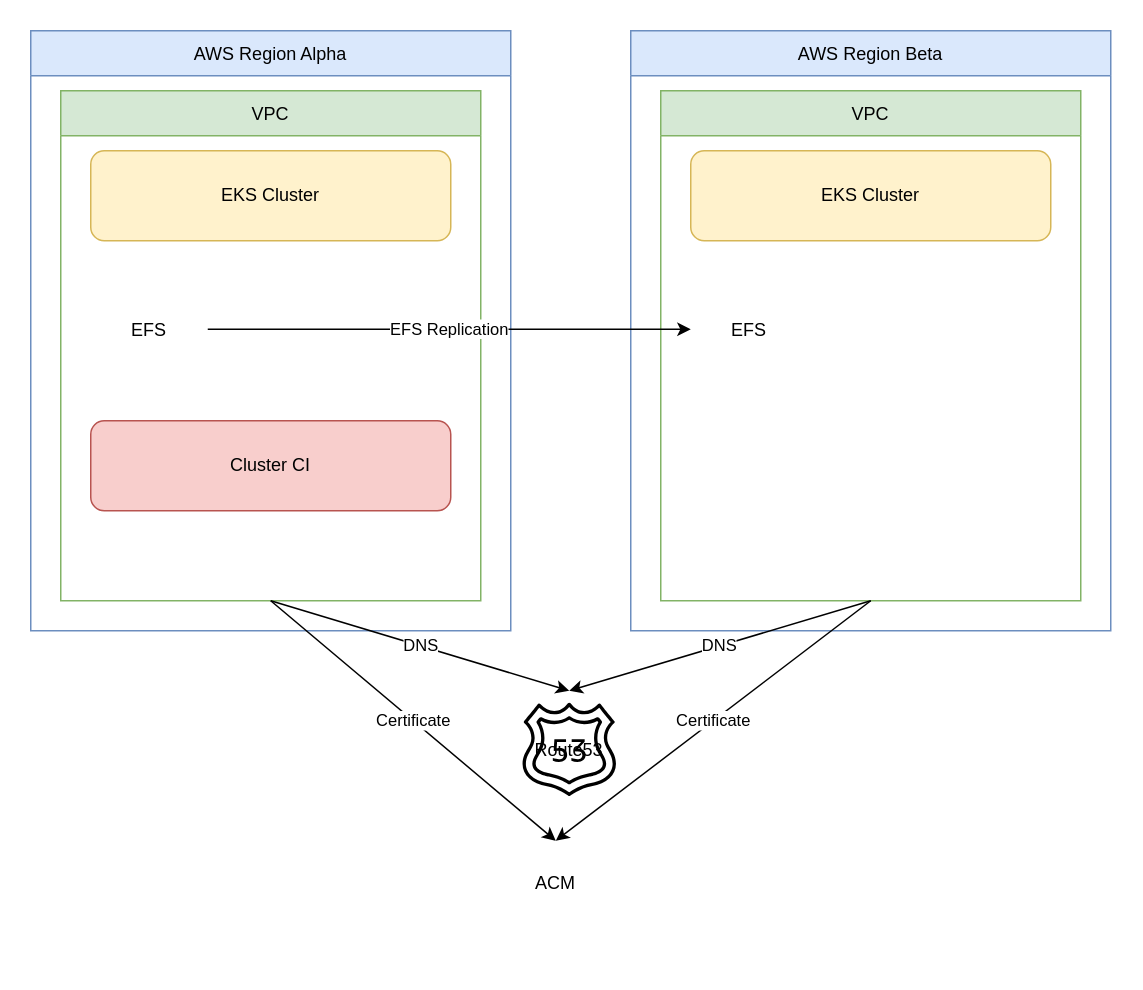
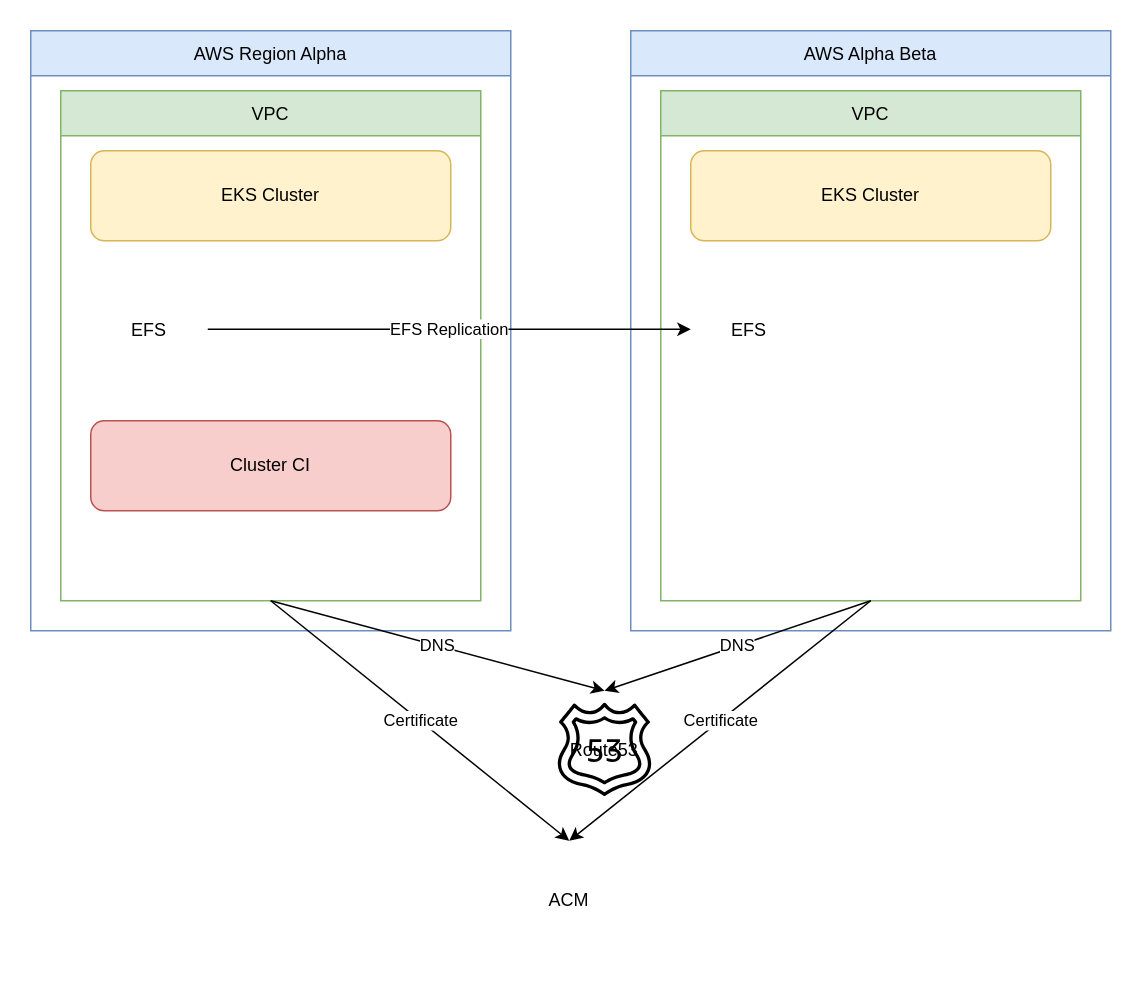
  <mxCell id="0" />
  <mxCell id="1" parent="0" />
  <mxCell id="2" value="AWS Region Alpha" style="swimlane;fontStyle=0;childLayout=stackLayout;horizontal=1;startSize=30;horizontalStack=0;resizeParent=1;resizeParentMax=0;resizeLast=0;collapsible=1;marginBottom=0;fillColor=#dae8fc;strokeColor=#6c8ebf;" vertex="1" parent="1"><mxGeometry x="20" y="20" width="320" height="400" as="geometry" /></mxCell>
- <mxCell id="3" value="AWS Region Beta" style="swimlane;fontStyle=0;childLayout=stackLayout;horizontal=1;startSize=30;horizontalStack=0;resizeParent=1;resizeParentMax=0;resizeLast=0;collapsible=1;marginBottom=0;fillColor=#dae8fc;strokeColor=#6c8ebf;" vertex="1" parent="1"><mxGeometry x="420" y="20" width="320" height="400" as="geometry" /></mxCell>
+ <mxCell id="3" value="AWS Alpha Beta" style="swimlane;fontStyle=0;childLayout=stackLayout;horizontal=1;startSize=30;horizontalStack=0;resizeParent=1;resizeParentMax=0;resizeLast=0;collapsible=1;marginBottom=0;fillColor=#dae8fc;strokeColor=#6c8ebf;" vertex="1" parent="1"><mxGeometry x="420" y="20" width="320" height="400" as="geometry" /></mxCell>
  <mxCell id="4" value="VPC" style="swimlane;fontStyle=0;childLayout=stackLayout;horizontal=1;startSize=30;horizontalStack=0;resizeParent=1;resizeParentMax=0;resizeLast=0;collapsible=1;marginBottom=0;fillColor=#d5e8d4;strokeColor=#82b366;" vertex="1" parent="2"><mxGeometry x="20" y="40" width="280" height="340" as="geometry" /></mxCell>
  <mxCell id="5" value="VPC" style="swimlane;fontStyle=0;childLayout=stackLayout;horizontal=1;startSize=30;horizontalStack=0;resizeParent=1;resizeParentMax=0;resizeLast=0;collapsible=1;marginBottom=0;fillColor=#d5e8d4;strokeColor=#82b366;" vertex="1" parent="3"><mxGeometry x="20" y="40" width="280" height="340" as="geometry" /></mxCell>
  <mxCell id="6" value="EKS Cluster" style="rounded=1;whiteSpace=wrap;html=1;fillColor=#fff2cc;strokeColor=#d6b656;" vertex="1" parent="4"><mxGeometry x="20" y="40" width="240" height="60" as="geometry" /></mxCell>
  <mxCell id="7" value="EKS Cluster" style="rounded=1;whiteSpace=wrap;html=1;fillColor=#fff2cc;strokeColor=#d6b656;" vertex="1" parent="5"><mxGeometry x="20" y="40" width="240" height="60" as="geometry" /></mxCell>
  <mxCell id="8" value="EFS" style="shape=mxgraph.aws4.resourceIcon;resIcon=mxgraph.aws4.efs;" vertex="1" parent="4"><mxGeometry x="20" y="120" width="78" height="78" as="geometry" /></mxCell>
  <mxCell id="9" value="EFS" style="shape=mxgraph.aws4.resourceIcon;resIcon=mxgraph.aws4.efs;" vertex="1" parent="5"><mxGeometry x="20" y="120" width="78" height="78" as="geometry" /></mxCell>
  <mxCell id="10" value="Cluster CI" style="rounded=1;whiteSpace=wrap;html=1;fillColor=#f8cecc;strokeColor=#b85450;" vertex="1" parent="4"><mxGeometry x="20" y="220" width="240" height="60" as="geometry" /></mxCell>
- <mxCell id="11" value="Route53" style="shape=mxgraph.aws4.resourceIcon;resIcon=mxgraph.aws4.route_53;" vertex="1" parent="1"><mxGeometry x="340" y="460" width="78" height="78" as="geometry" /></mxCell>
- <mxCell id="12" value="ACM" style="shape=mxgraph.aws4.resourceIcon;resIcon=mxgraph.aws4.acm;" vertex="1" parent="1"><mxGeometry x="340" y="560" width="60" height="55" as="geometry" /></mxCell>
+ <mxCell id="11" value="Route53" style="shape=mxgraph.aws4.resourceIcon;resIcon=mxgraph.aws4.route_53;" vertex="1" parent="1"><mxGeometry x="340" y="460" width="125" height="78" as="geometry" /></mxCell>
+ <mxCell id="12" value="ACM" style="shape=mxgraph.aws4.resourceIcon;resIcon=mxgraph.aws4.acm;" vertex="1" parent="1"><mxGeometry x="340" y="560" width="78" height="78" as="geometry" /></mxCell>
  <mxCell id="13" value="EFS Replication" style="endArrow=classic;html=1;exitX=1;exitY=0.5;exitDx=0;exitDy=0;entryX=0;entryY=0.5;entryDx=0;entryDy=0;" edge="1" parent="1" source="8" target="9"><mxGeometry width="50" height="50" relative="1" as="geometry"><mxPoint x="370" y="380" as="sourcePoint" /><mxPoint x="420" y="330" as="targetPoint" /></mxGeometry></mxCell>
  <mxCell id="14" value="DNS" style="endArrow=classic;html=1;exitX=0.5;exitY=1;exitDx=0;exitDy=0;entryX=0.5;entryY=0;entryDx=0;entryDy=0;" edge="1" parent="1" source="4" target="11"><mxGeometry width="50" height="50" relative="1" as="geometry"><mxPoint x="370" y="380" as="sourcePoint" /><mxPoint x="420" y="330" as="targetPoint" /></mxGeometry></mxCell>
  <mxCell id="15" value="DNS" style="endArrow=classic;html=1;exitX=0.5;exitY=1;exitDx=0;exitDy=0;entryX=0.5;entryY=0;entryDx=0;entryDy=0;" edge="1" parent="1" source="5" target="11"><mxGeometry width="50" height="50" relative="1" as="geometry"><mxPoint x="370" y="380" as="sourcePoint" /><mxPoint x="420" y="330" as="targetPoint" /></mxGeometry></mxCell>
  <mxCell id="16" value="Certificate" style="endArrow=classic;html=1;exitX=0.5;exitY=1;exitDx=0;exitDy=0;entryX=0.5;entryY=0;entryDx=0;entryDy=0;" edge="1" parent="1" source="4" target="12"><mxGeometry width="50" height="50" relative="1" as="geometry"><mxPoint x="370" y="380" as="sourcePoint" /><mxPoint x="420" y="330" as="targetPoint" /></mxGeometry></mxCell>
  <mxCell id="17" value="Certificate" style="endArrow=classic;html=1;exitX=0.5;exitY=1;exitDx=0;exitDy=0;entryX=0.5;entryY=0;entryDx=0;entryDy=0;" edge="1" parent="1" source="5" target="12"><mxGeometry width="50" height="50" relative="1" as="geometry"><mxPoint x="370" y="380" as="sourcePoint" /><mxPoint x="420" y="330" as="targetPoint" /></mxGeometry></mxCell>
